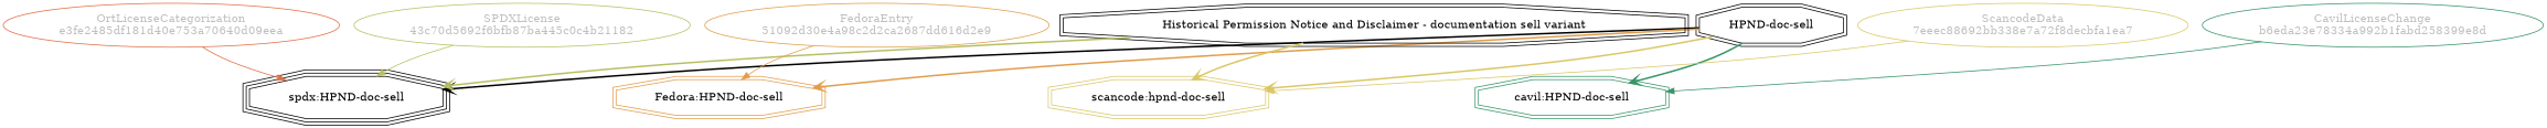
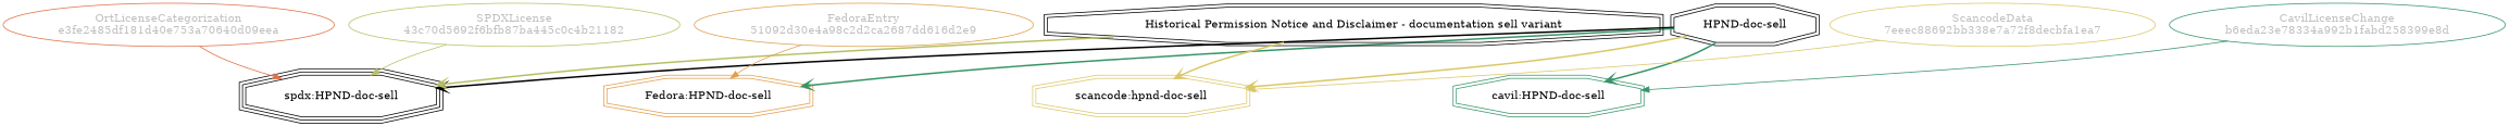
  strict digraph {
    splines=curved
    node [shape=ellipse]
    edge [color="#dac767" weight=0.7 arrowhead=vee style=bold]
    n1 [color="#b8bf62" fillcolor="beige;1" fontcolor=gray label="SPDXLicense\n43c70d5692f6bfb87ba445c0c4b21182"]
    n2 [label="spdx:HPND-doc-sell" shape=tripleoctagon]
    n3 [color="#e09d4b" label="Fedora:HPND-doc-sell" shape=doubleoctagon]
    n4 [label="HPND-doc-sell" shape=doubleoctagon]
    n5 [color="#dac767" label="scancode:hpnd-doc-sell" shape=doubleoctagon]
    n6 [color="#379469" label="cavil:HPND-doc-sell" shape=doubleoctagon]
    n7 [label="Historical Permission Notice and Disclaimer - documentation sell variant" shape=doubleoctagon]
    n8 [color="#e09d4b" fillcolor="beige;1" fontcolor=gray label="FedoraEntry\n51092d30e4a98c2d2ca2687dd616d2e9"]
    n9 [color="#dac767" fillcolor="beige;1" fontcolor=gray label="ScancodeData\n7eeec88692bb338e7a72f8decbfa1ea7"]
    n10 [color="#e06f45" fillcolor="beige;1" fontcolor=gray label="OrtLicenseCategorization\ne3fe2485df181d40e753a70640d09eea"]
    n11 [color="#379469" fillcolor="beige;1" fontcolor=gray label="CavilLicenseChange\nb6eda23e78334a992b1fabd258399e8d"]
    n1 -> n2 [color="#b8bf62" weight=0.5 arrowhead="" style=""]
    n4 -> n2 [color=""]
-   n4 -> n3 [color="#e09d4b"]
+   n4 -> n3 [color="#379469"]
    n4 -> n5
    n4 -> n6 [color="#379469"]
    n7 -> n2 [color="#b8bf62"]
    n7 -> n5
    n8 -> n3 [color="#e09d4b" weight=0.5 arrowhead="" style=""]
    n9 -> n5 [weight=0.5 arrowhead="" style=""]
    n10 -> n2 [color="#e06f45" weight=0.5 arrowhead="" style=""]
    n11 -> n6 [color="#379469" weight=0.5 arrowhead="" style=""]
  }
